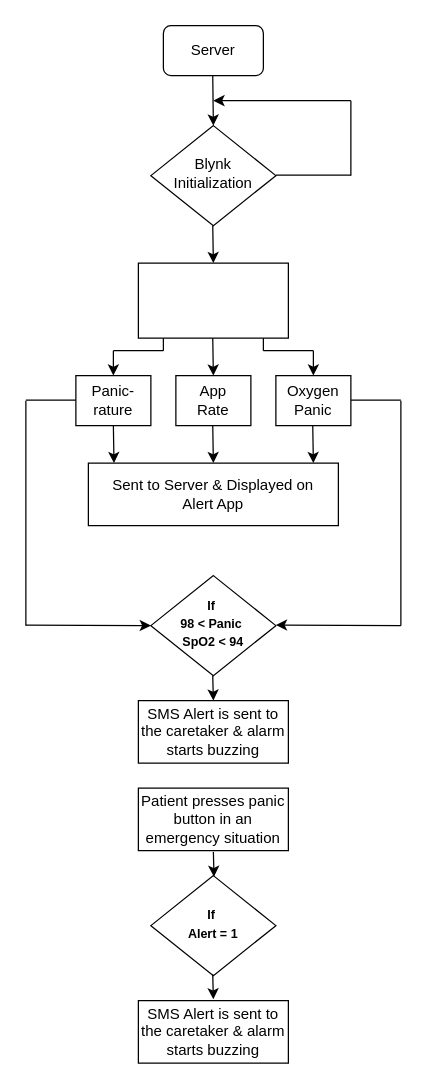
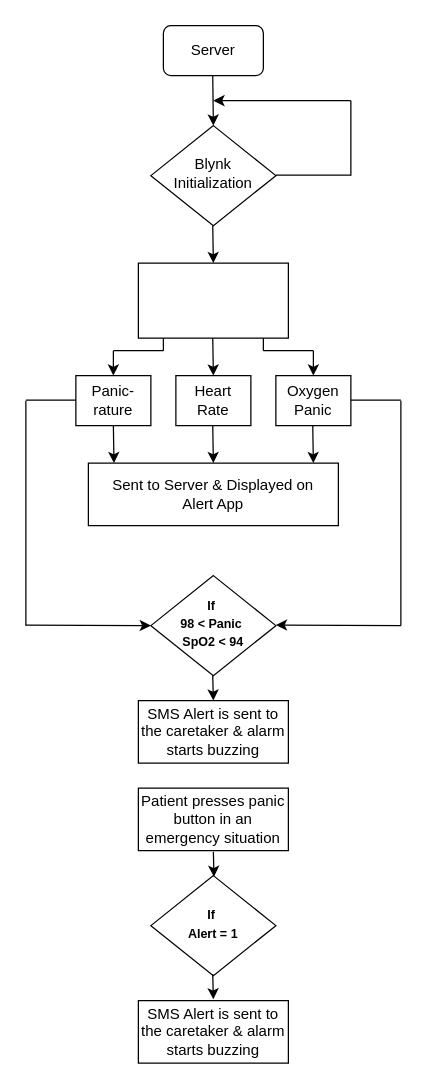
  <mxCell id="0" />
  <mxCell id="1" parent="0" />
  <mxCell id="2" value="Server" style="rounded=1;whiteSpace=wrap;html=1;fontSize=12;glass=0;strokeWidth=1;shadow=0;" parent="1" vertex="1"><mxGeometry x="130" y="20" width="80" height="40" as="geometry" /></mxCell>
  <mxCell id="3" value="Blynk Initialization" style="rhombus;whiteSpace=wrap;html=1;shadow=0;fontFamily=Helvetica;fontSize=12;align=center;strokeWidth=1;spacing=6;spacingTop=-4;" parent="1" vertex="1"><mxGeometry x="120" y="100" width="100" height="80" as="geometry" /></mxCell>
  <mxCell id="4" value="" style="endArrow=none;html=1;" edge="1" parent="1"><mxGeometry width="50" height="50" relative="1" as="geometry"><mxPoint x="220" y="139.5" as="sourcePoint" /><mxPoint x="280" y="139.5" as="targetPoint" /></mxGeometry></mxCell>
  <mxCell id="5" value="" style="endArrow=none;html=1;" edge="1" parent="1"><mxGeometry width="50" height="50" relative="1" as="geometry"><mxPoint x="280" y="140" as="sourcePoint" /><mxPoint x="280" y="80" as="targetPoint" /></mxGeometry></mxCell>
  <mxCell id="6" value="" style="endArrow=classic;html=1;" edge="1" parent="1"><mxGeometry width="50" height="50" relative="1" as="geometry"><mxPoint x="280" y="80" as="sourcePoint" /><mxPoint x="170" y="80" as="targetPoint" /></mxGeometry></mxCell>
  <mxCell id="7" value="" style="endArrow=classic;html=1;" edge="1" parent="1"><mxGeometry width="50" height="50" relative="1" as="geometry"><mxPoint x="169.5" y="180" as="sourcePoint" /><mxPoint x="170" y="210" as="targetPoint" /></mxGeometry></mxCell>
  <mxCell id="8" value="" style="rounded=0;whiteSpace=wrap;html=1;" vertex="1" parent="1"><mxGeometry x="110" y="210" width="120" height="60" as="geometry" /></mxCell>
  <mxCell id="9" value="" style="endArrow=classic;html=1;" edge="1" parent="1"><mxGeometry width="50" height="50" relative="1" as="geometry"><mxPoint x="169.5" y="60" as="sourcePoint" /><mxPoint x="170" y="100" as="targetPoint" /></mxGeometry></mxCell>
  <mxCell id="10" value="" style="endArrow=classic;html=1;" edge="1" parent="1"><mxGeometry width="50" height="50" relative="1" as="geometry"><mxPoint x="169.5" y="270" as="sourcePoint" /><mxPoint x="170" y="300" as="targetPoint" /></mxGeometry></mxCell>
  <mxCell id="11" value="" style="endArrow=classic;html=1;" edge="1" parent="1"><mxGeometry width="50" height="50" relative="1" as="geometry"><mxPoint x="90" y="280" as="sourcePoint" /><mxPoint x="90" y="300" as="targetPoint" /></mxGeometry></mxCell>
  <mxCell id="12" value="" style="endArrow=none;html=1;" edge="1" parent="1"><mxGeometry width="50" height="50" relative="1" as="geometry"><mxPoint x="90" y="280" as="sourcePoint" /><mxPoint x="130" y="280" as="targetPoint" /></mxGeometry></mxCell>
  <mxCell id="13" value="" style="endArrow=none;html=1;" edge="1" parent="1"><mxGeometry width="50" height="50" relative="1" as="geometry"><mxPoint x="130" y="280" as="sourcePoint" /><mxPoint x="130" y="270" as="targetPoint" /></mxGeometry></mxCell>
  <mxCell id="14" value="" style="endArrow=none;html=1;" edge="1" parent="1"><mxGeometry width="50" height="50" relative="1" as="geometry"><mxPoint x="210" y="280" as="sourcePoint" /><mxPoint x="210" y="270" as="targetPoint" /></mxGeometry></mxCell>
  <mxCell id="15" value="" style="endArrow=none;html=1;" edge="1" parent="1"><mxGeometry width="50" height="50" relative="1" as="geometry"><mxPoint x="210" y="280" as="sourcePoint" /><mxPoint x="250" y="280" as="targetPoint" /></mxGeometry></mxCell>
  <mxCell id="16" value="" style="endArrow=classic;html=1;" edge="1" parent="1"><mxGeometry width="50" height="50" relative="1" as="geometry"><mxPoint x="250" y="280" as="sourcePoint" /><mxPoint x="250" y="300" as="targetPoint" /></mxGeometry></mxCell>
  <mxCell id="17" value="" style="rounded=0;whiteSpace=wrap;html=1;" vertex="1" parent="1"><mxGeometry x="60" y="300" width="60" height="40" as="geometry" /></mxCell>
  <mxCell id="18" value="" style="rounded=0;whiteSpace=wrap;html=1;" vertex="1" parent="1"><mxGeometry x="140" y="300" width="60" height="40" as="geometry" /></mxCell>
  <mxCell id="19" value="" style="rounded=0;whiteSpace=wrap;html=1;" vertex="1" parent="1"><mxGeometry x="220" y="300" width="60" height="40" as="geometry" /></mxCell>
  <mxCell id="20" value="Panic-rature" style="text;html=1;strokeColor=none;fillColor=none;align=center;verticalAlign=middle;whiteSpace=wrap;rounded=0;" vertex="1" parent="1"><mxGeometry x="70" y="310" width="40" height="20" as="geometry" /></mxCell>
- <mxCell id="21" value="App Rate" style="text;html=1;strokeColor=none;fillColor=none;align=center;verticalAlign=middle;whiteSpace=wrap;rounded=0;" vertex="1" parent="1"><mxGeometry x="150" y="310" width="40" height="20" as="geometry" /></mxCell>
+ <mxCell id="21" value="Heart Rate" style="text;html=1;strokeColor=none;fillColor=none;align=center;verticalAlign=middle;whiteSpace=wrap;rounded=0;" vertex="1" parent="1"><mxGeometry x="150" y="310" width="40" height="20" as="geometry" /></mxCell>
  <mxCell id="22" value="Oxygen Panic" style="text;html=1;strokeColor=none;fillColor=none;align=center;verticalAlign=middle;whiteSpace=wrap;rounded=0;" vertex="1" parent="1"><mxGeometry x="230" y="310" width="40" height="20" as="geometry" /></mxCell>
  <mxCell id="23" value="" style="endArrow=classic;html=1;" edge="1" parent="1"><mxGeometry width="50" height="50" relative="1" as="geometry"><mxPoint x="90" y="340" as="sourcePoint" /><mxPoint x="90.5" y="370" as="targetPoint" /></mxGeometry></mxCell>
  <mxCell id="24" value="" style="endArrow=classic;html=1;" edge="1" parent="1"><mxGeometry width="50" height="50" relative="1" as="geometry"><mxPoint x="169.5" y="340" as="sourcePoint" /><mxPoint x="170" y="370" as="targetPoint" /></mxGeometry></mxCell>
  <mxCell id="25" value="" style="endArrow=classic;html=1;" edge="1" parent="1"><mxGeometry width="50" height="50" relative="1" as="geometry"><mxPoint x="249.5" y="340" as="sourcePoint" /><mxPoint x="250" y="370" as="targetPoint" /></mxGeometry></mxCell>
  <mxCell id="26" value="" style="rounded=0;whiteSpace=wrap;html=1;" vertex="1" parent="1"><mxGeometry x="70" y="370" width="200" height="50" as="geometry" /></mxCell>
  <mxCell id="27" value="Sent to Server &amp;amp; Displayed on Alert App" style="text;html=1;strokeColor=none;fillColor=none;align=center;verticalAlign=middle;whiteSpace=wrap;rounded=0;" vertex="1" parent="1"><mxGeometry x="80" y="380" width="180" height="30" as="geometry" /></mxCell>
  <mxCell id="28" value="&lt;font style=&quot;font-size: 10px&quot;&gt;&lt;b&gt;If&amp;nbsp;&lt;br&gt;98 &amp;lt; Panic&amp;nbsp;&lt;br&gt;SpO2 &amp;lt; 94&lt;/b&gt;&lt;/font&gt;" style="rhombus;whiteSpace=wrap;html=1;shadow=0;fontFamily=Helvetica;fontSize=12;align=center;strokeWidth=1;spacing=6;spacingTop=-4;" vertex="1" parent="1"><mxGeometry x="120" y="460" width="100" height="80" as="geometry" /></mxCell>
  <mxCell id="29" value="" style="endArrow=none;html=1;" edge="1" parent="1"><mxGeometry width="50" height="50" relative="1" as="geometry"><mxPoint x="280" y="319.5" as="sourcePoint" /><mxPoint x="320" y="319.5" as="targetPoint" /></mxGeometry></mxCell>
  <mxCell id="30" value="" style="endArrow=none;html=1;" edge="1" parent="1"><mxGeometry width="50" height="50" relative="1" as="geometry"><mxPoint x="20" y="319.5" as="sourcePoint" /><mxPoint x="60" y="319.5" as="targetPoint" /></mxGeometry></mxCell>
  <mxCell id="31" value="" style="endArrow=none;html=1;" edge="1" parent="1"><mxGeometry width="50" height="50" relative="1" as="geometry"><mxPoint x="320" y="500" as="sourcePoint" /><mxPoint x="320" y="320" as="targetPoint" /></mxGeometry></mxCell>
  <mxCell id="32" value="" style="endArrow=none;html=1;" edge="1" parent="1"><mxGeometry width="50" height="50" relative="1" as="geometry"><mxPoint x="20" y="500" as="sourcePoint" /><mxPoint x="20" y="320" as="targetPoint" /></mxGeometry></mxCell>
  <mxCell id="33" value="" style="endArrow=classic;html=1;entryX=0;entryY=0.5;entryDx=0;entryDy=0;" edge="1" parent="1" target="28"><mxGeometry width="50" height="50" relative="1" as="geometry"><mxPoint x="20" y="499.5" as="sourcePoint" /><mxPoint x="90" y="499.5" as="targetPoint" /></mxGeometry></mxCell>
  <mxCell id="34" value="" style="endArrow=classic;html=1;entryX=0;entryY=0.5;entryDx=0;entryDy=0;" edge="1" parent="1"><mxGeometry width="50" height="50" relative="1" as="geometry"><mxPoint x="320" y="500" as="sourcePoint" /><mxPoint x="220" y="499.5" as="targetPoint" /></mxGeometry></mxCell>
  <mxCell id="35" value="" style="endArrow=classic;html=1;" edge="1" parent="1"><mxGeometry width="50" height="50" relative="1" as="geometry"><mxPoint x="169.5" y="540" as="sourcePoint" /><mxPoint x="170" y="560" as="targetPoint" /></mxGeometry></mxCell>
  <mxCell id="36" value="" style="rounded=0;whiteSpace=wrap;html=1;" vertex="1" parent="1"><mxGeometry x="110" y="560" width="120" height="50" as="geometry" /></mxCell>
  <mxCell id="37" value="SMS Alert is sent to the caretaker &amp;amp; alarm starts buzzing" style="text;html=1;strokeColor=none;fillColor=none;align=center;verticalAlign=middle;whiteSpace=wrap;rounded=0;" vertex="1" parent="1"><mxGeometry x="110" y="560" width="120" height="50" as="geometry" /></mxCell>
  <mxCell id="38" value="&lt;font style=&quot;font-size: 10px&quot;&gt;&lt;b&gt;If&amp;nbsp;&lt;br&gt;Alert = 1&lt;br&gt;&lt;/b&gt;&lt;/font&gt;" style="rhombus;whiteSpace=wrap;html=1;shadow=0;fontFamily=Helvetica;fontSize=12;align=center;strokeWidth=1;spacing=6;spacingTop=-4;" vertex="1" parent="1"><mxGeometry x="120" y="700" width="100" height="80" as="geometry" /></mxCell>
  <mxCell id="39" value="" style="endArrow=classic;html=1;" edge="1" parent="1"><mxGeometry width="50" height="50" relative="1" as="geometry"><mxPoint x="169.5" y="779" as="sourcePoint" /><mxPoint x="170" y="799" as="targetPoint" /></mxGeometry></mxCell>
  <mxCell id="40" value="" style="rounded=0;whiteSpace=wrap;html=1;" vertex="1" parent="1"><mxGeometry x="110" y="800" width="120" height="50" as="geometry" /></mxCell>
  <mxCell id="41" value="SMS Alert is sent to the caretaker &amp;amp; alarm starts buzzing" style="text;html=1;strokeColor=none;fillColor=none;align=center;verticalAlign=middle;whiteSpace=wrap;rounded=0;" vertex="1" parent="1"><mxGeometry x="110" y="800" width="120" height="50" as="geometry" /></mxCell>
  <mxCell id="42" value="" style="rounded=0;whiteSpace=wrap;html=1;" vertex="1" parent="1"><mxGeometry x="110" y="630" width="120" height="50" as="geometry" /></mxCell>
  <mxCell id="43" value="Patient presses panic button in an emergency situation" style="text;html=1;strokeColor=none;fillColor=none;align=center;verticalAlign=middle;whiteSpace=wrap;rounded=0;" vertex="1" parent="1"><mxGeometry x="110" y="630" width="120" height="50" as="geometry" /></mxCell>
  <mxCell id="44" value="" style="endArrow=classic;html=1;" edge="1" parent="1"><mxGeometry width="50" height="50" relative="1" as="geometry"><mxPoint x="170" y="681" as="sourcePoint" /><mxPoint x="170.5" y="701" as="targetPoint" /></mxGeometry></mxCell>
